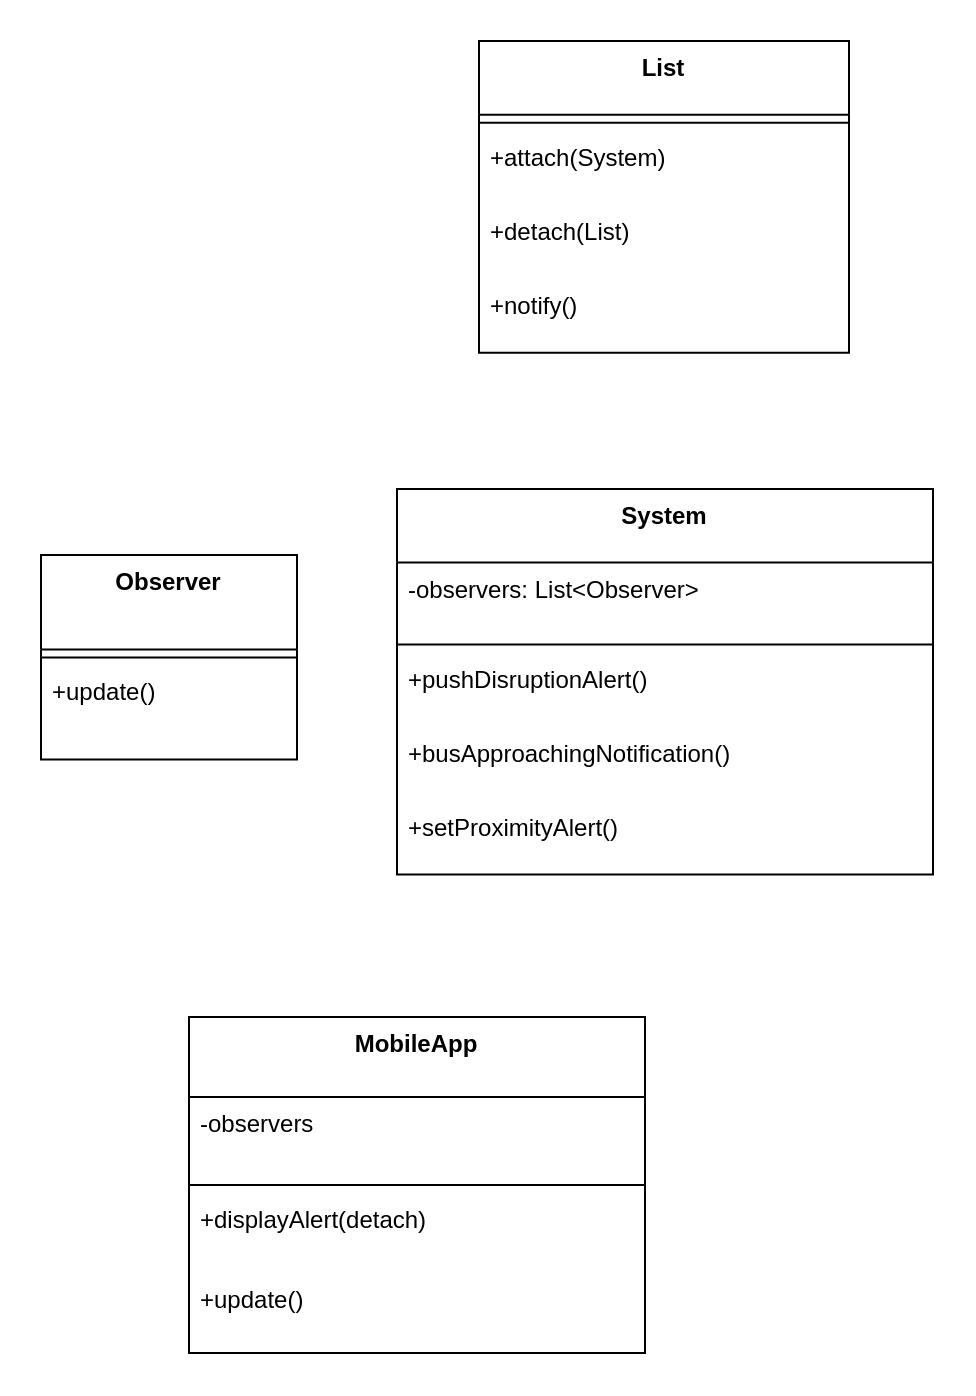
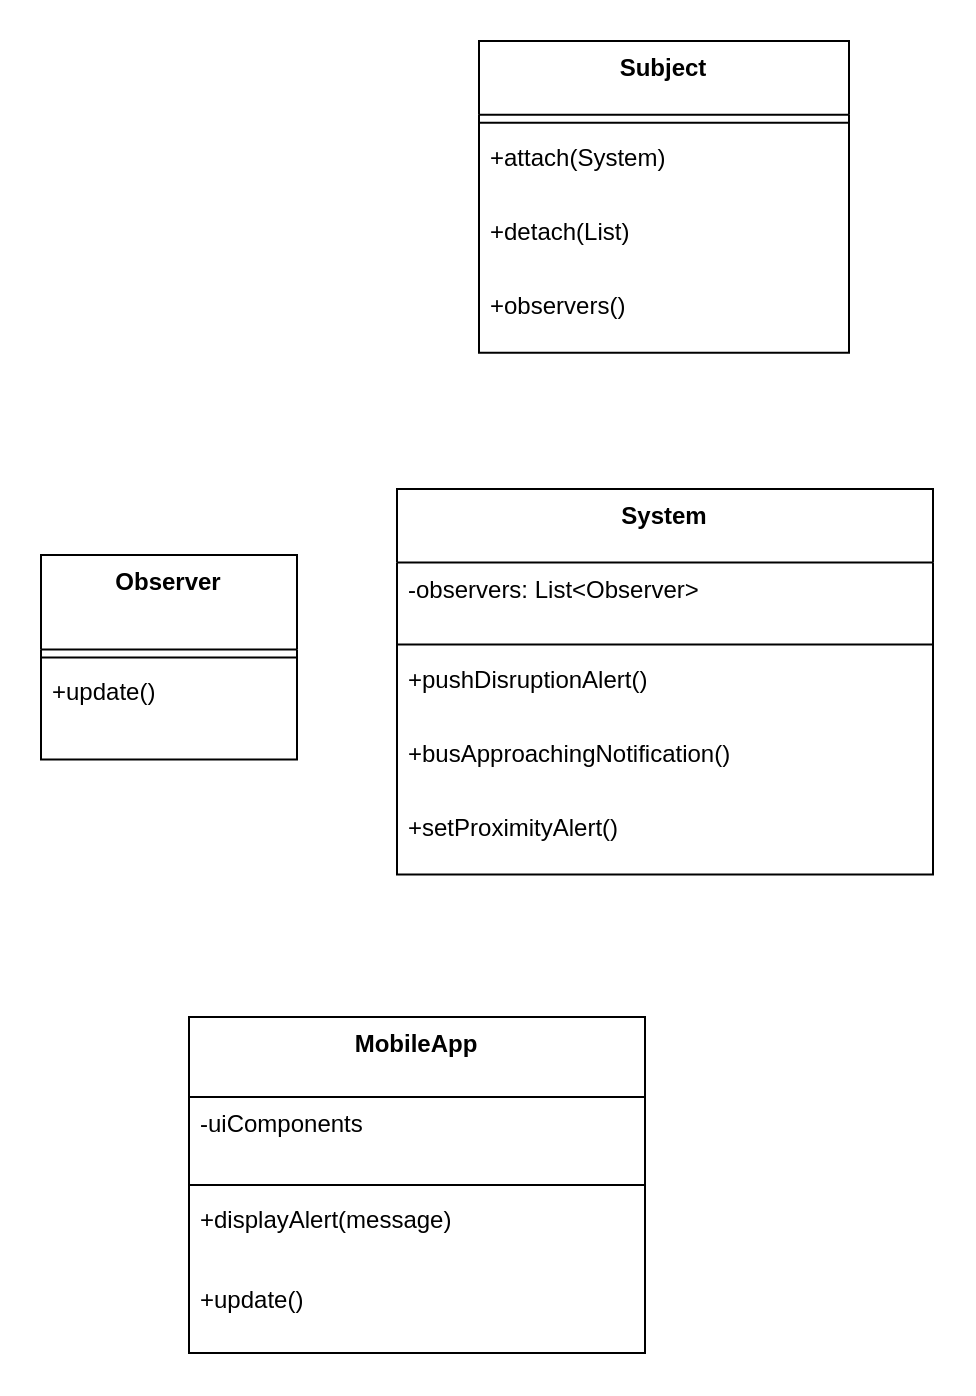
  <mxCell id="0" />
  <mxCell id="1" parent="0" />
- <mxCell id="2" value="List" style="swimlane;fontStyle=1;align=center;verticalAlign=top;childLayout=stackLayout;horizontal=1;startSize=36.889;horizontalStack=0;resizeParent=1;resizeParentMax=0;resizeLast=0;collapsible=0;marginBottom=0;" vertex="1" parent="1"><mxGeometry x="239" y="20" width="185" height="155.889" as="geometry" /></mxCell>
+ <mxCell id="2" value="Subject" style="swimlane;fontStyle=1;align=center;verticalAlign=top;childLayout=stackLayout;horizontal=1;startSize=36.889;horizontalStack=0;resizeParent=1;resizeParentMax=0;resizeLast=0;collapsible=0;marginBottom=0;" vertex="1" parent="1"><mxGeometry x="239" y="20" width="185" height="155.889" as="geometry" /></mxCell>
  <mxCell id="3" style="line;strokeWidth=1;fillColor=none;align=left;verticalAlign=middle;spacingTop=-1;spacingLeft=3;spacingRight=3;rotatable=0;labelPosition=right;points=[];portConstraint=eastwest;strokeColor=inherit;" vertex="1" parent="2"><mxGeometry y="36.889" width="185" height="8" as="geometry" /></mxCell>
  <mxCell id="4" value="+attach(System)" style="text;strokeColor=none;fillColor=none;align=left;verticalAlign=top;spacingLeft=4;spacingRight=4;overflow=hidden;rotatable=0;points=[[0,0.5],[1,0.5]];portConstraint=eastwest;" vertex="1" parent="2"><mxGeometry y="44.889" width="185" height="37" as="geometry" /></mxCell>
  <mxCell id="5" value="+detach(List)" style="text;strokeColor=none;fillColor=none;align=left;verticalAlign=top;spacingLeft=4;spacingRight=4;overflow=hidden;rotatable=0;points=[[0,0.5],[1,0.5]];portConstraint=eastwest;" vertex="1" parent="2"><mxGeometry y="81.889" width="185" height="37" as="geometry" /></mxCell>
- <mxCell id="6" value="+notify()" style="text;strokeColor=none;fillColor=none;align=left;verticalAlign=top;spacingLeft=4;spacingRight=4;overflow=hidden;rotatable=0;points=[[0,0.5],[1,0.5]];portConstraint=eastwest;" vertex="1" parent="2"><mxGeometry y="118.889" width="185" height="37" as="geometry" /></mxCell>
+ <mxCell id="6" value="+observers()" style="text;strokeColor=none;fillColor=none;align=left;verticalAlign=top;spacingLeft=4;spacingRight=4;overflow=hidden;rotatable=0;points=[[0,0.5],[1,0.5]];portConstraint=eastwest;" vertex="1" parent="2"><mxGeometry y="118.889" width="185" height="37" as="geometry" /></mxCell>
  <mxCell id="7" value="System" style="swimlane;fontStyle=1;align=center;verticalAlign=top;childLayout=stackLayout;horizontal=1;startSize=36.8;horizontalStack=0;resizeParent=1;resizeParentMax=0;resizeLast=0;collapsible=0;marginBottom=0;" vertex="1" parent="1"><mxGeometry x="198" y="244" width="268" height="192.8" as="geometry" /></mxCell>
  <mxCell id="8" value="-observers: List&lt;Observer&gt;" style="text;strokeColor=none;fillColor=none;align=left;verticalAlign=top;spacingLeft=4;spacingRight=4;overflow=hidden;rotatable=0;points=[[0,0.5],[1,0.5]];portConstraint=eastwest;" vertex="1" parent="7"><mxGeometry y="36.8" width="268" height="37" as="geometry" /></mxCell>
  <mxCell id="9" style="line;strokeWidth=1;fillColor=none;align=left;verticalAlign=middle;spacingTop=-1;spacingLeft=3;spacingRight=3;rotatable=0;labelPosition=right;points=[];portConstraint=eastwest;strokeColor=inherit;" vertex="1" parent="7"><mxGeometry y="73.8" width="268" height="8" as="geometry" /></mxCell>
  <mxCell id="10" value="+pushDisruptionAlert()" style="text;strokeColor=none;fillColor=none;align=left;verticalAlign=top;spacingLeft=4;spacingRight=4;overflow=hidden;rotatable=0;points=[[0,0.5],[1,0.5]];portConstraint=eastwest;" vertex="1" parent="7"><mxGeometry y="81.8" width="268" height="37" as="geometry" /></mxCell>
  <mxCell id="11" value="+busApproachingNotification()" style="text;strokeColor=none;fillColor=none;align=left;verticalAlign=top;spacingLeft=4;spacingRight=4;overflow=hidden;rotatable=0;points=[[0,0.5],[1,0.5]];portConstraint=eastwest;" vertex="1" parent="7"><mxGeometry y="118.8" width="268" height="37" as="geometry" /></mxCell>
  <mxCell id="12" value="+setProximityAlert()" style="text;strokeColor=none;fillColor=none;align=left;verticalAlign=top;spacingLeft=4;spacingRight=4;overflow=hidden;rotatable=0;points=[[0,0.5],[1,0.5]];portConstraint=eastwest;" vertex="1" parent="7"><mxGeometry y="155.8" width="268" height="37" as="geometry" /></mxCell>
  <mxCell id="13" value="Observer" style="swimlane;fontStyle=1;align=center;verticalAlign=top;childLayout=stackLayout;horizontal=1;startSize=47.2;horizontalStack=0;resizeParent=1;resizeParentMax=0;resizeLast=0;collapsible=0;marginBottom=0;" vertex="1" parent="1"><mxGeometry x="20" y="277" width="128" height="102.2" as="geometry" /></mxCell>
  <mxCell id="14" style="line;strokeWidth=1;fillColor=none;align=left;verticalAlign=middle;spacingTop=-1;spacingLeft=3;spacingRight=3;rotatable=0;labelPosition=right;points=[];portConstraint=eastwest;strokeColor=inherit;" vertex="1" parent="13"><mxGeometry y="47.2" width="128" height="8" as="geometry" /></mxCell>
  <mxCell id="15" value="+update()" style="text;strokeColor=none;fillColor=none;align=left;verticalAlign=top;spacingLeft=4;spacingRight=4;overflow=hidden;rotatable=0;points=[[0,0.5],[1,0.5]];portConstraint=eastwest;" vertex="1" parent="13"><mxGeometry y="55.2" width="128" height="47" as="geometry" /></mxCell>
  <mxCell id="16" value="MobileApp" style="swimlane;fontStyle=1;align=center;verticalAlign=top;childLayout=stackLayout;horizontal=1;startSize=40;horizontalStack=0;resizeParent=1;resizeParentMax=0;resizeLast=0;collapsible=0;marginBottom=0;" vertex="1" parent="1"><mxGeometry x="94" y="508" width="228" height="168" as="geometry" /></mxCell>
- <mxCell id="17" value="-observers" style="text;strokeColor=none;fillColor=none;align=left;verticalAlign=top;spacingLeft=4;spacingRight=4;overflow=hidden;rotatable=0;points=[[0,0.5],[1,0.5]];portConstraint=eastwest;" vertex="1" parent="16"><mxGeometry y="40" width="228" height="40" as="geometry" /></mxCell>
+ <mxCell id="17" value="-uiComponents" style="text;strokeColor=none;fillColor=none;align=left;verticalAlign=top;spacingLeft=4;spacingRight=4;overflow=hidden;rotatable=0;points=[[0,0.5],[1,0.5]];portConstraint=eastwest;" vertex="1" parent="16"><mxGeometry y="40" width="228" height="40" as="geometry" /></mxCell>
  <mxCell id="18" style="line;strokeWidth=1;fillColor=none;align=left;verticalAlign=middle;spacingTop=-1;spacingLeft=3;spacingRight=3;rotatable=0;labelPosition=right;points=[];portConstraint=eastwest;strokeColor=inherit;" vertex="1" parent="16"><mxGeometry y="80" width="228" height="8" as="geometry" /></mxCell>
- <mxCell id="19" value="+displayAlert(detach)" style="text;strokeColor=none;fillColor=none;align=left;verticalAlign=top;spacingLeft=4;spacingRight=4;overflow=hidden;rotatable=0;points=[[0,0.5],[1,0.5]];portConstraint=eastwest;" vertex="1" parent="16"><mxGeometry y="88" width="228" height="40" as="geometry" /></mxCell>
+ <mxCell id="19" value="+displayAlert(message)" style="text;strokeColor=none;fillColor=none;align=left;verticalAlign=top;spacingLeft=4;spacingRight=4;overflow=hidden;rotatable=0;points=[[0,0.5],[1,0.5]];portConstraint=eastwest;" vertex="1" parent="16"><mxGeometry y="88" width="228" height="40" as="geometry" /></mxCell>
  <mxCell id="20" value="+update()" style="text;strokeColor=none;fillColor=none;align=left;verticalAlign=top;spacingLeft=4;spacingRight=4;overflow=hidden;rotatable=0;points=[[0,0.5],[1,0.5]];portConstraint=eastwest;" vertex="1" parent="16"><mxGeometry y="128" width="228" height="40" as="geometry" /></mxCell>
